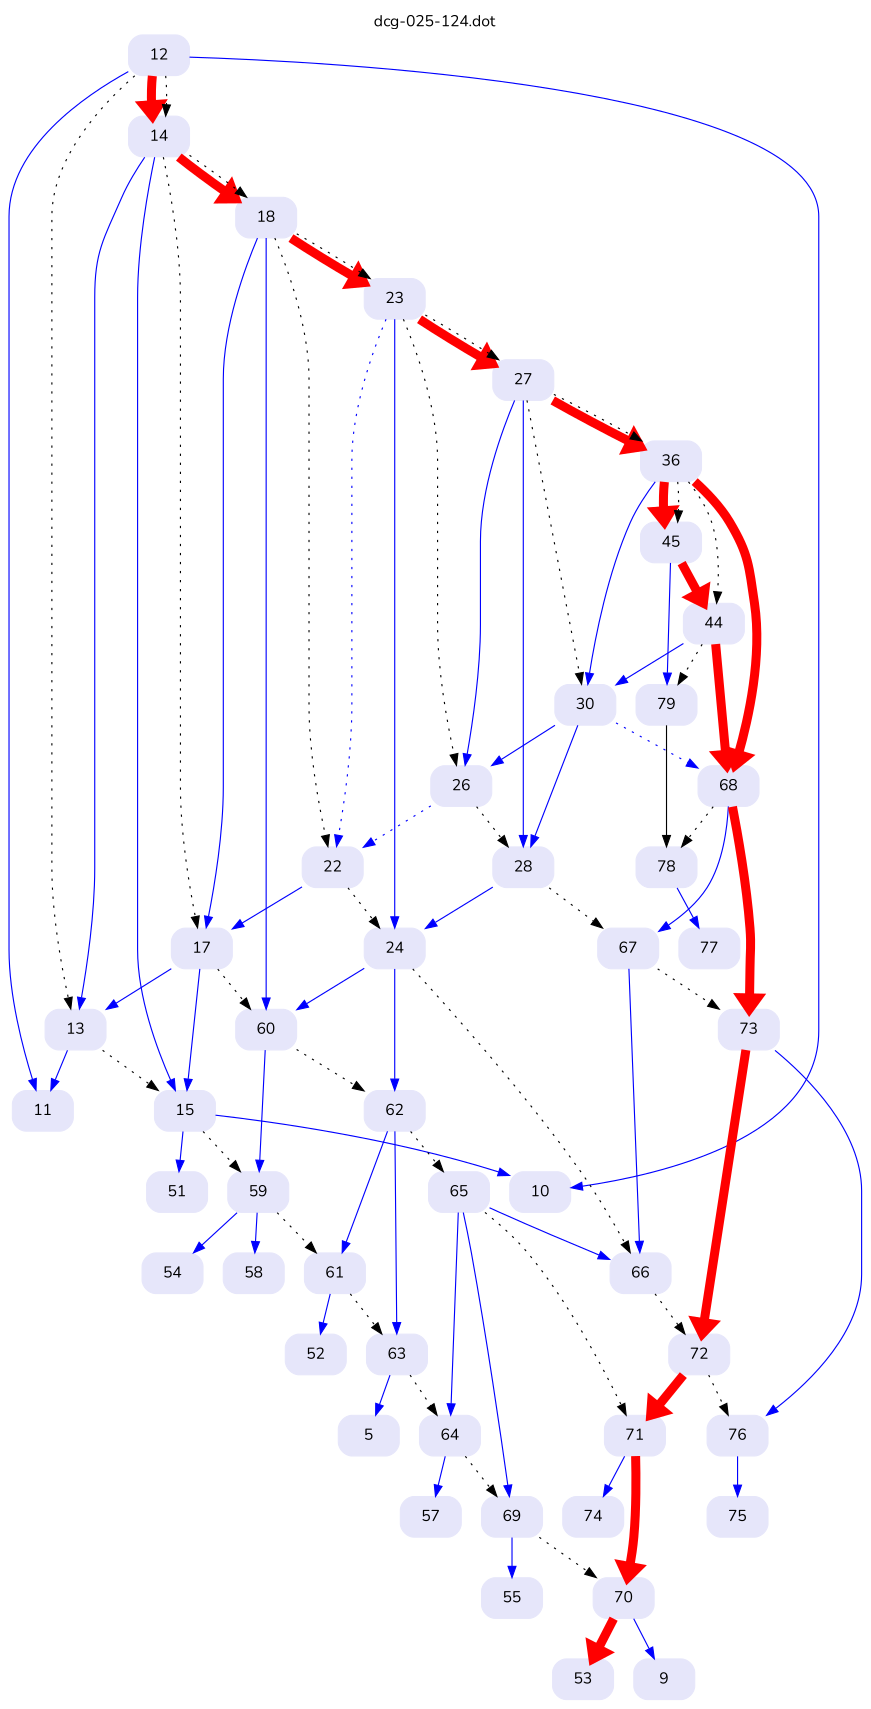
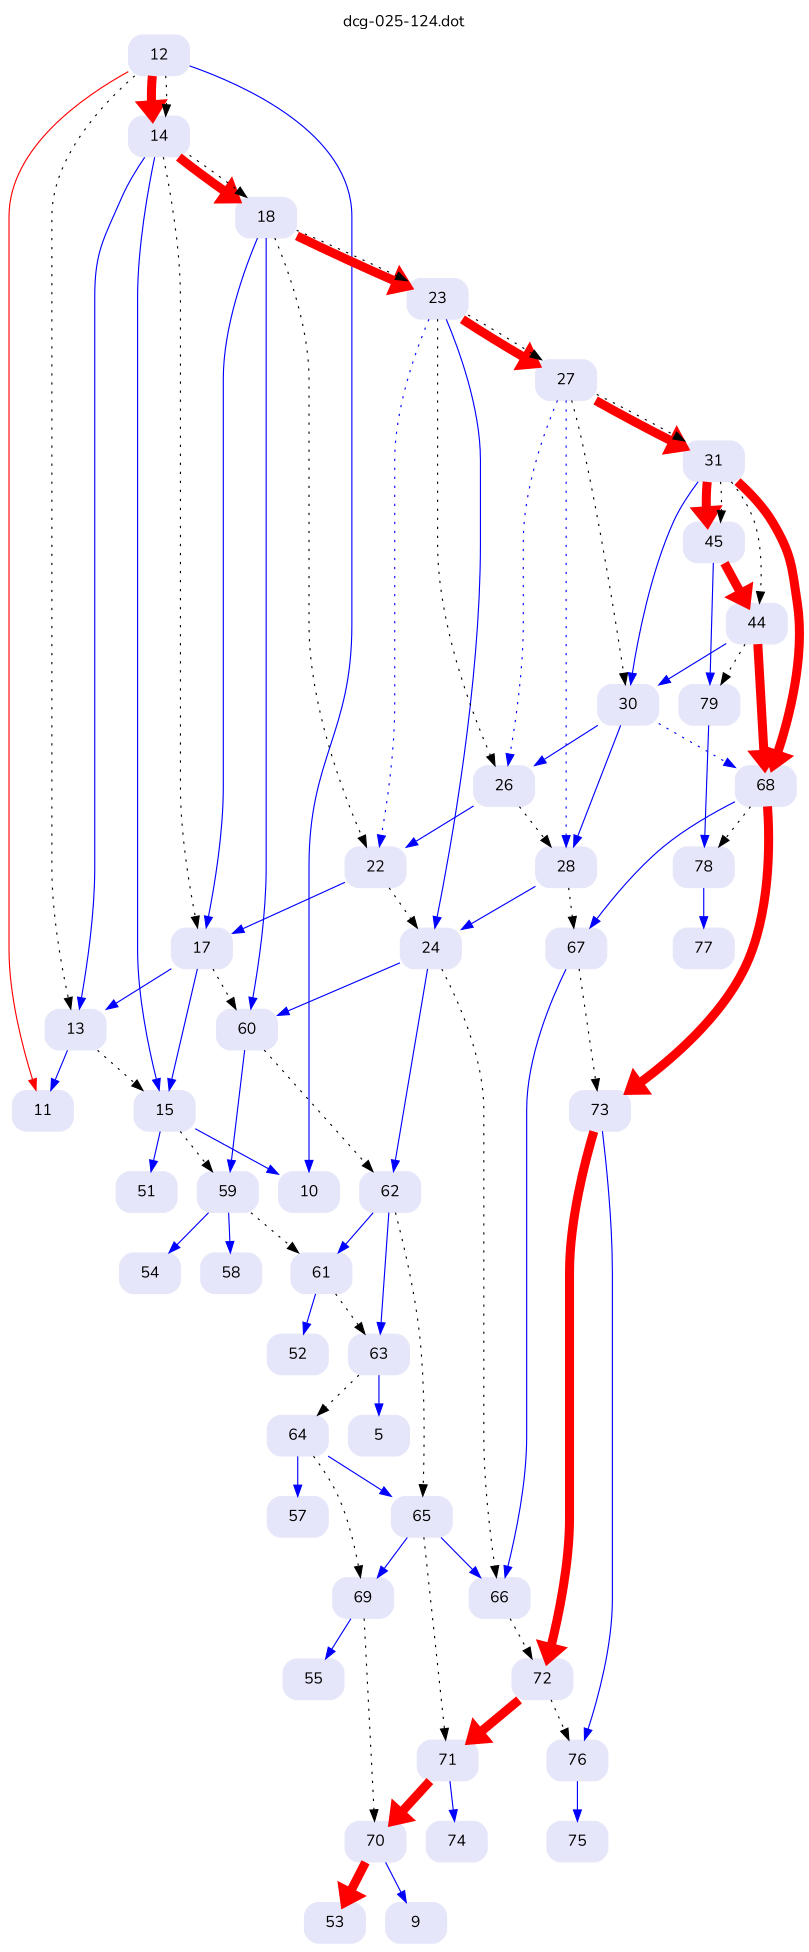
  digraph {
    fontname=Nunito
    label="dcg-025-124.dot"
    labelloc=t
    node [color=lavender fontname=Nunito shape=box style="rounded,filled"]
    edge [color=blue fontname=Nunito penwidth=1]
    n1 [label=12]
    n2 [label=11]
    n3 [label=10]
    n4 [label=14]
    n5 [label=13]
    n6 [label=15]
    n7 [label=18]
    n8 [label=17]
    n9 [label=59]
    n10 [label=51]
    n11 [label=60]
    n12 [label=23]
    n13 [label=22]
    n14 [label=61]
    n15 [label=58]
    n16 [label=54]
    n17 [label=62]
    n18 [label=24]
    n19 [label=27]
    n20 [label=26]
    n21 [label=65]
    n22 [label=63]
    n23 [label=66]
    n24 [label=28]
-   n25 [label=36]
+   n25 [label=31]
    n26 [label=30]
    n27 [label=72]
    n28 [label=67]
    n29 [label=68]
    n30 [label=45]
    n31 [label=44]
    n32 [label=73]
    n33 [label=78]
    n34 [label=79]
    n35 [label=77]
    n36 [label=76]
    n37 [label=71]
    n38 [label=75]
    n39 [label=70]
    n40 [label=74]
    n41 [label=53]
    n42 [label=9]
    n43 [label=64]
    n44 [label=69]
    n45 [label=57]
    n46 [label=55]
    n47 [label=52]
    n48 [label=5]
-   n1 -> n2
+   n1 -> n2 [color=red]
    n1 -> n3
    n1 -> n4 [color=red penwidth=8]
    n1 -> n4 [style=dotted color="" penwidth=""]
    n1 -> n5 [style=dotted color="" penwidth=""]
    n4 -> n5
    n4 -> n6
    n4 -> n7 [color=red penwidth=8]
    n4 -> n7 [style=dotted color="" penwidth=""]
    n4 -> n8 [style=dotted color="" penwidth=""]
    n5 -> n2
    n5 -> n6 [style=dotted color="" penwidth=""]
    n6 -> n3
    n6 -> n9 [style=dotted color="" penwidth=""]
    n6 -> n10
    n7 -> n8
    n7 -> n11
    n7 -> n12 [color=red penwidth=8]
    n7 -> n12 [style=dotted color="" penwidth=""]
    n7 -> n13 [style=dotted color="" penwidth=""]
    n8 -> n5
    n8 -> n6
    n8 -> n11 [style=dotted color="" penwidth=""]
    n9 -> n14 [style=dotted color="" penwidth=""]
    n9 -> n15
    n9 -> n16
    n11 -> n9
    n11 -> n17 [style=dotted color="" penwidth=""]
    n12 -> n13 [style=dotted]
    n12 -> n18
    n12 -> n19 [color=red penwidth=8]
    n12 -> n19 [style=dotted color="" penwidth=""]
    n12 -> n20 [style=dotted color="" penwidth=""]
    n13 -> n8
    n13 -> n18 [style=dotted color="" penwidth=""]
    n14 -> n22 [style=dotted color="" penwidth=""]
    n14 -> n47
    n17 -> n14
    n17 -> n21 [style=dotted color="" penwidth=""]
    n17 -> n22
    n18 -> n11
    n18 -> n17
    n18 -> n23 [style=dotted color="" penwidth=""]
-   n19 -> n20
-   n19 -> n24
+   n19 -> n20 [style=dotted]
+   n19 -> n24 [style=dotted]
    n19 -> n25 [color=red penwidth=8]
    n19 -> n25 [style=dotted color="" penwidth=""]
    n19 -> n26 [style=dotted color="" penwidth=""]
-   n20 -> n13 [style=dotted]
+   n20 -> n13
    n20 -> n24 [style=dotted color="" penwidth=""]
    n21 -> n23
    n21 -> n37 [style=dotted color="" penwidth=""]
-   n21 -> n43
+   n43 -> n21
    n21 -> n44
    n22 -> n43 [style=dotted color="" penwidth=""]
    n22 -> n48
    n23 -> n27 [style=dotted color="" penwidth=""]
    n24 -> n18
    n24 -> n28 [style=dotted color="" penwidth=""]
    n25 -> n26
    n25 -> n29 [color=red penwidth=8]
    n25 -> n30 [color=red penwidth=8]
    n25 -> n30 [style=dotted color="" penwidth=""]
    n25 -> n31 [style=dotted color="" penwidth=""]
    n26 -> n20
    n26 -> n24
    n26 -> n29 [style=dotted penwidth=""]
    n27 -> n36 [style=dotted color="" penwidth=""]
    n27 -> n37 [color=red penwidth=8]
    n28 -> n23
    n28 -> n32 [style=dotted color="" penwidth=""]
    n29 -> n28
    n29 -> n32 [color=red penwidth=8]
    n29 -> n33 [style=dotted color="" penwidth=""]
    n30 -> n31 [color=red penwidth=8]
    n30 -> n34
    n31 -> n26
    n31 -> n29 [color=red penwidth=8]
    n31 -> n34 [style=dotted color="" penwidth=""]
    n32 -> n27 [color=red penwidth=8]
    n32 -> n36
    n33 -> n35
-   n34 -> n33 [color=black]
+   n34 -> n33
    n36 -> n38
    n37 -> n39 [color=red penwidth=8]
    n37 -> n40
    n39 -> n41 [color=red penwidth=8]
    n39 -> n42
    n43 -> n44 [style=dotted color="" penwidth=""]
    n43 -> n45
    n44 -> n39 [style=dotted color="" penwidth=""]
    n44 -> n46
  }
